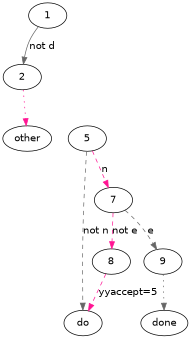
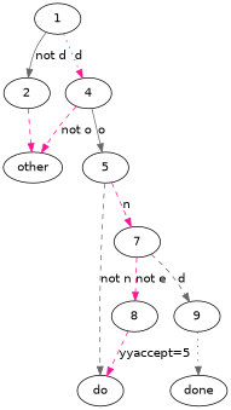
  digraph {
    fontname="DejaVu Sans"
    node [fontname="DejaVu Sans"]
    edge [color=deeppink fontname="DejaVu Sans" style=dashed]
    1
    2
+   4
    n4 [label=other]
    5
    n6 [label=do]
    7
    8
    9
    n10 [label=done]
    1 -> 2 [color=gray40 label="not d" style=solid]
-   2 -> n4 [style=dotted]
+   1 -> 4 [label=d style=dotted]
+   2 -> n4
+   4 -> n4 [label="not o"]
+   4 -> 5 [color=gray40 label=o style=solid]
    5 -> n6 [color=gray40 label="not n"]
    5 -> 7 [label=n]
    7 -> 8 [label="not e"]
-   7 -> 9 [color=gray40 label=e]
+   7 -> 9 [color=gray40 label=d]
    8 -> n6 [label="yyaccept=5"]
    9 -> n10 [color=gray40 style=dotted]
  }
